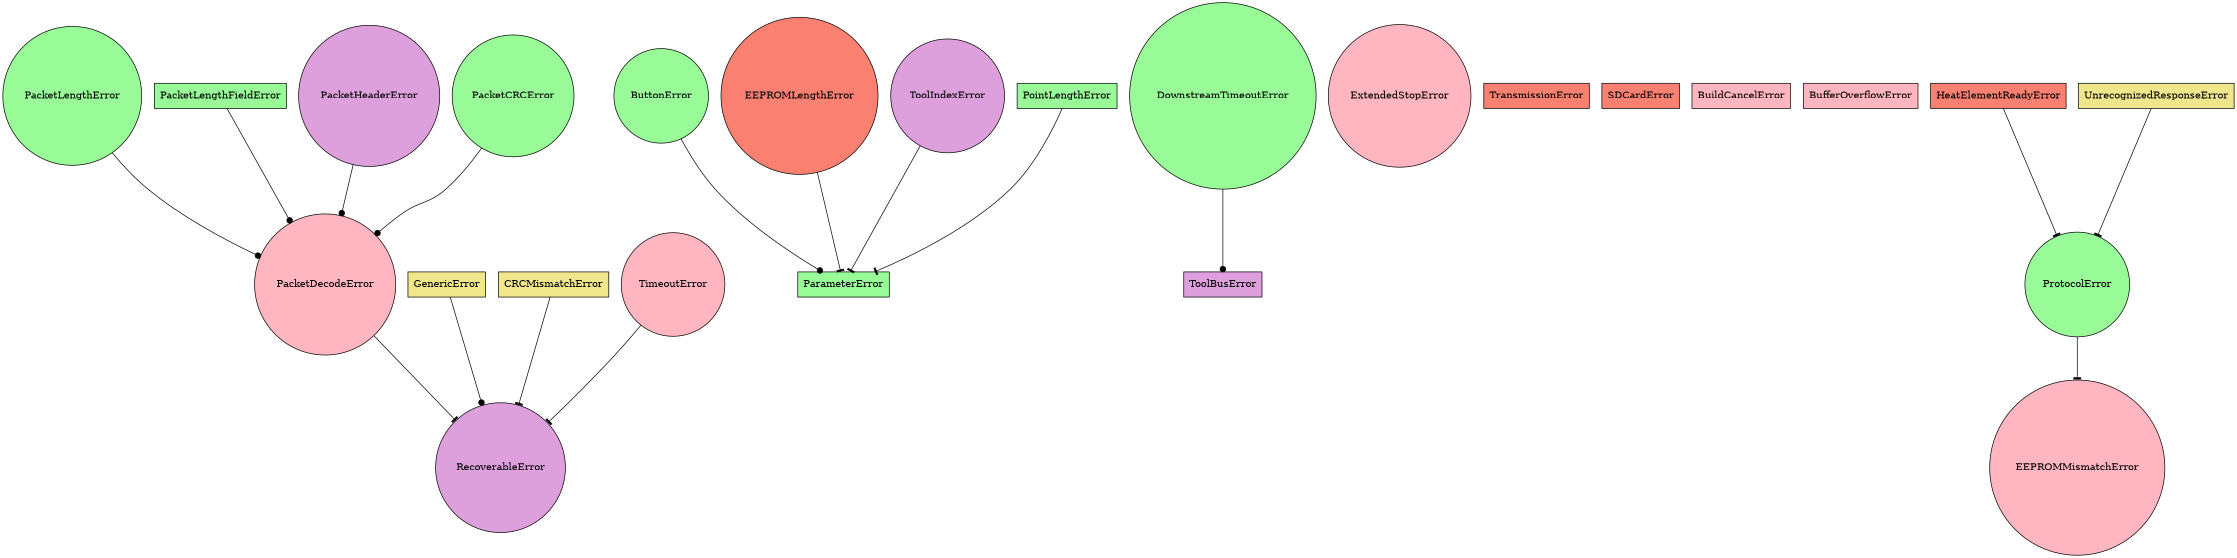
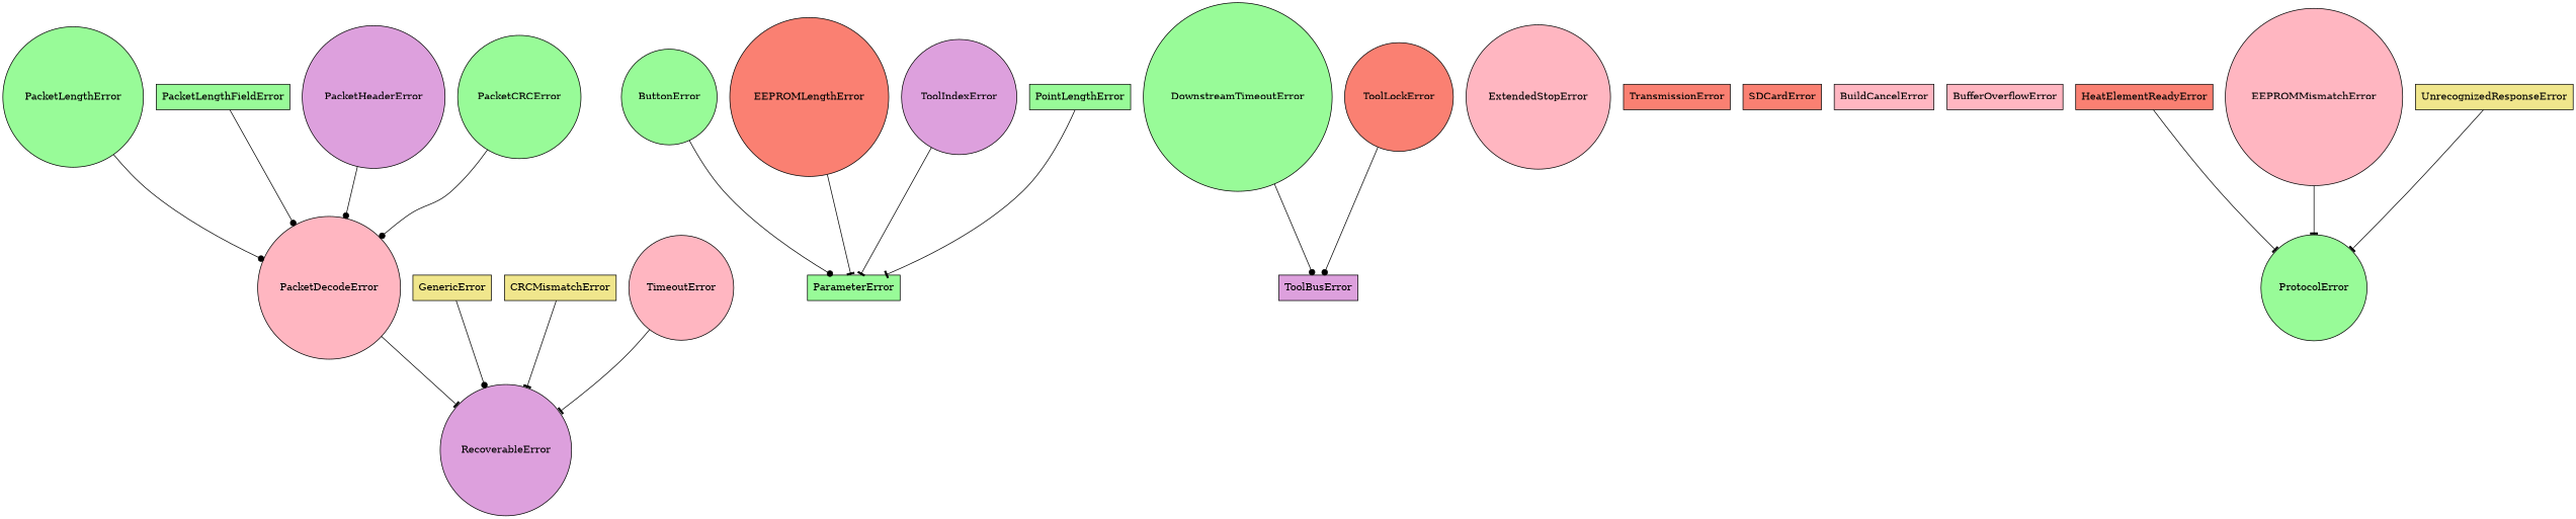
  digraph {
    rankdir=TB
    node [fillcolor=palegreen shape=circle style=filled]
    edge [arrowhead=tee fontcolor=Red fontsize=16]
    RecoverableError [fillcolor=plum]
    PacketDecodeError [fillcolor=lightpink]
    ParameterError [shape=box]
    ToolBusError [fillcolor=plum shape=box]
    ExtendedStopError [fillcolor=lightpink]
    TransmissionError [fillcolor=salmon shape=box]
    SDCardError [fillcolor=salmon shape=box]
    BuildCancelError [fillcolor=lightpink shape=box]
    BufferOverflowError [fillcolor=lightpink shape=box]
    GenericError [fillcolor=khaki shape=box]
    CRCMismatchError [fillcolor=khaki shape=box]
    TimeoutError [fillcolor=lightpink]
    DownstreamTimeoutError
+   ToolLockError [fillcolor=salmon]
    PacketLengthError
    PacketLengthFieldError [shape=box]
    PacketHeaderError [fillcolor=plum]
    PacketCRCError
    HeatElementReadyError [fillcolor=salmon shape=box]
    ProtocolError
    EEPROMMismatchError [fillcolor=lightpink]
    UnrecognizedResponseError [fillcolor=khaki shape=box]
    ButtonError
    EEPROMLengthError [fillcolor=salmon]
    ToolIndexError [fillcolor=plum]
    PointLengthError [shape=box]
    PacketDecodeError -> RecoverableError
    GenericError -> RecoverableError [arrowhead=dot]
    CRCMismatchError -> RecoverableError
    TimeoutError -> RecoverableError
    DownstreamTimeoutError -> ToolBusError [arrowhead=dot]
+   ToolLockError -> ToolBusError [arrowhead=dot]
    PacketLengthError -> PacketDecodeError [arrowhead=dot]
    PacketLengthFieldError -> PacketDecodeError [arrowhead=dot]
    PacketHeaderError -> PacketDecodeError [arrowhead=dot]
    PacketCRCError -> PacketDecodeError [arrowhead=dot]
    HeatElementReadyError -> ProtocolError
-   ProtocolError -> EEPROMMismatchError
+   EEPROMMismatchError -> ProtocolError
    UnrecognizedResponseError -> ProtocolError
    ButtonError -> ParameterError [arrowhead=dot]
    EEPROMLengthError -> ParameterError
    ToolIndexError -> ParameterError
    PointLengthError -> ParameterError
  }
